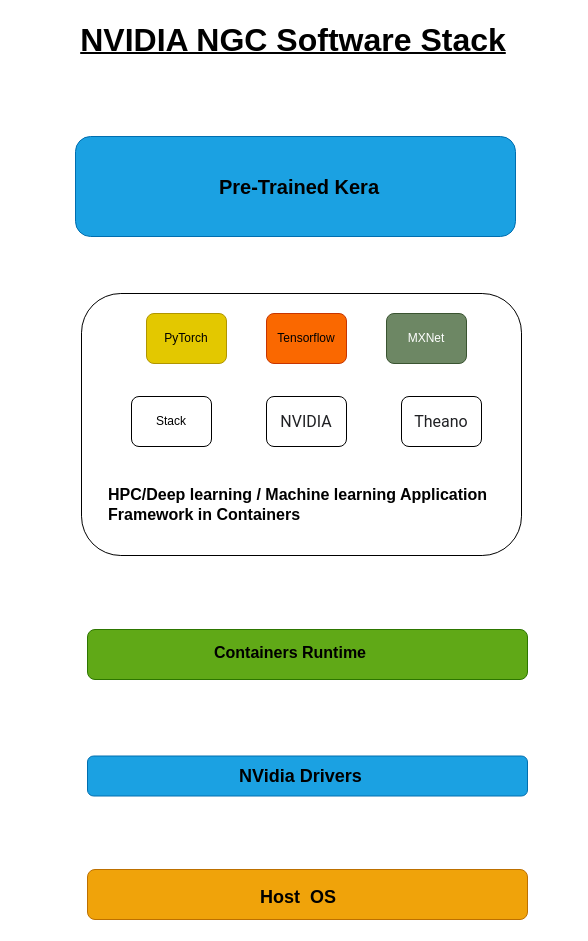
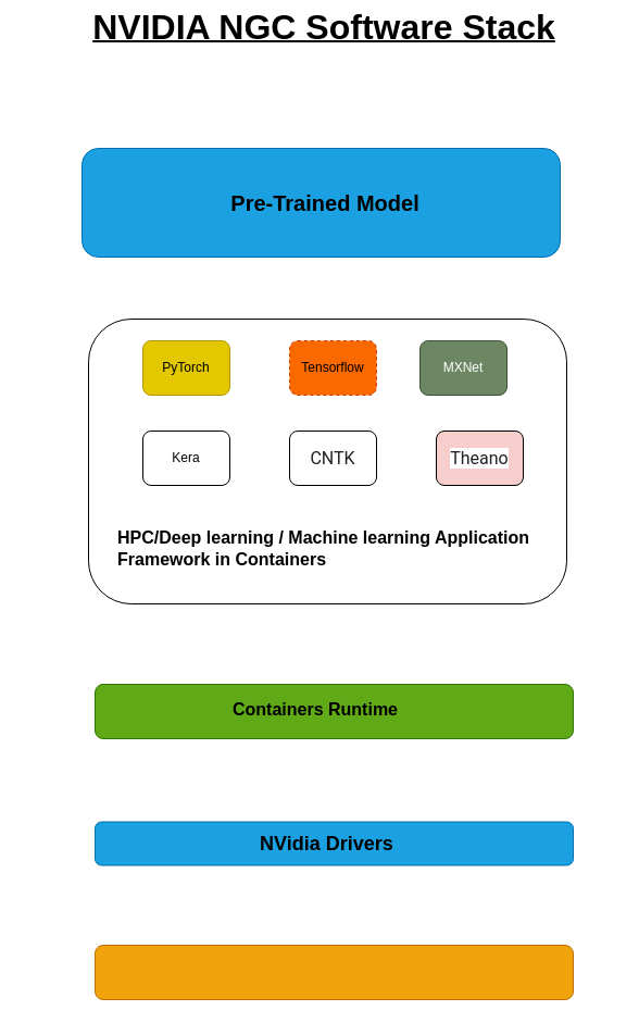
  <mxCell id="0" />
  <mxCell id="1" parent="0" />
  <mxCell id="2" value="" style="rounded=1;whiteSpace=wrap;html=1;fillColor=#1ba1e2;fontColor=#ffffff;strokeColor=#006EAF;" vertex="1" parent="1"><mxGeometry x="75" y="136" width="440" height="100" as="geometry" /></mxCell>
  <mxCell id="3" value="" style="rounded=1;whiteSpace=wrap;html=1;" vertex="1" parent="1"><mxGeometry x="81" y="293" width="440" height="262" as="geometry" /></mxCell>
- <mxCell id="4" value="PyTorch" style="rounded=1;whiteSpace=wrap;html=1;fillColor=#e3c800;fontColor=#000000;strokeColor=#B09500;" vertex="1" parent="1"><mxGeometry x="146" y="313" width="80" height="50" as="geometry" /></mxCell>
- <mxCell id="5" value="Tensorflow" style="rounded=1;whiteSpace=wrap;html=1;fillColor=#fa6800;fontColor=#000000;strokeColor=#C73500;" vertex="1" parent="1"><mxGeometry x="266" y="313" width="80" height="50" as="geometry" /></mxCell>
+ <mxCell id="4" value="PyTorch" style="rounded=1;whiteSpace=wrap;html=1;fillColor=#e3c800;fontColor=#000000;strokeColor=#B09500;" vertex="1" parent="1"><mxGeometry x="131" y="313" width="80" height="50" as="geometry" /></mxCell>
+ <mxCell id="5" value="Tensorflow" style="rounded=1;whiteSpace=wrap;html=1;fillColor=#fa6800;fontColor=#000000;strokeColor=#C73500;dashed=1;" vertex="1" parent="1"><mxGeometry x="266" y="313" width="80" height="50" as="geometry" /></mxCell>
  <mxCell id="6" value="MXNet" style="rounded=1;whiteSpace=wrap;html=1;fillColor=#6d8764;fontColor=#ffffff;strokeColor=#3A5431;" vertex="1" parent="1"><mxGeometry x="386" y="313" width="80" height="50" as="geometry" /></mxCell>
- <mxCell id="7" value="Stack" style="rounded=1;whiteSpace=wrap;html=1;" vertex="1" parent="1"><mxGeometry x="131" y="396" width="80" height="50" as="geometry" /></mxCell>
- <mxCell id="8" value="&lt;span style=&quot;color: rgb(32, 33, 36); font-family: Roboto, arial, sans-serif; font-size: 16px; text-align: left; background-color: rgb(255, 255, 255);&quot;&gt;NVIDIA&lt;/span&gt;" style="rounded=1;whiteSpace=wrap;html=1;" vertex="1" parent="1"><mxGeometry x="266" y="396" width="80" height="50" as="geometry" /></mxCell>
- <mxCell id="9" value="&lt;span style=&quot;color: rgb(32, 33, 36); font-family: Roboto, arial, sans-serif; font-size: 16px; text-align: left; background-color: rgb(255, 255, 255);&quot;&gt;Theano&lt;/span&gt;" style="rounded=1;whiteSpace=wrap;html=1;" vertex="1" parent="1"><mxGeometry x="401" y="396" width="80" height="50" as="geometry" /></mxCell>
+ <mxCell id="7" value="Kera" style="rounded=1;whiteSpace=wrap;html=1;" vertex="1" parent="1"><mxGeometry x="131" y="396" width="80" height="50" as="geometry" /></mxCell>
+ <mxCell id="8" value="&lt;span style=&quot;color: rgb(32, 33, 36); font-family: Roboto, arial, sans-serif; font-size: 16px; text-align: left; background-color: rgb(255, 255, 255);&quot;&gt;CNTK&lt;/span&gt;" style="rounded=1;whiteSpace=wrap;html=1;" vertex="1" parent="1"><mxGeometry x="266" y="396" width="80" height="50" as="geometry" /></mxCell>
+ <mxCell id="9" value="&lt;span style=&quot;color: rgb(32, 33, 36); font-family: Roboto, arial, sans-serif; font-size: 16px; text-align: left; background-color: rgb(255, 255, 255);&quot;&gt;Theano&lt;/span&gt;" style="rounded=1;whiteSpace=wrap;html=1;fillColor=#f8cecc;" vertex="1" parent="1"><mxGeometry x="401" y="396" width="80" height="50" as="geometry" /></mxCell>
  <mxCell id="10" value="" style="rounded=1;whiteSpace=wrap;html=1;fillColor=#60a917;fontColor=#ffffff;strokeColor=#2D7600;" vertex="1" parent="1"><mxGeometry x="87" y="629" width="440" height="50" as="geometry" /></mxCell>
  <mxCell id="11" value="" style="rounded=1;whiteSpace=wrap;html=1;fillColor=#1ba1e2;fontColor=#ffffff;strokeColor=#006EAF;" vertex="1" parent="1"><mxGeometry x="87" y="755.5" width="440" height="40" as="geometry" /></mxCell>
  <mxCell id="12" value="" style="rounded=1;whiteSpace=wrap;html=1;fillColor=#f0a30a;fontColor=#000000;strokeColor=#BD7000;" vertex="1" parent="1"><mxGeometry x="87" y="869" width="440" height="50" as="geometry" /></mxCell>
- <mxCell id="13" value="&lt;font style=&quot;font-size: 20px;&quot;&gt;Pre-Trained Kera&lt;/font&gt;" style="text;html=1;strokeColor=none;fillColor=none;align=center;verticalAlign=middle;whiteSpace=wrap;rounded=0;fontStyle=1;fontSize=20;" vertex="1" parent="1"><mxGeometry x="204" y="163.5" width="190" height="45" as="geometry" /></mxCell>
+ <mxCell id="13" value="&lt;font style=&quot;font-size: 20px;&quot;&gt;Pre-Trained Model&lt;/font&gt;" style="text;html=1;strokeColor=none;fillColor=none;align=center;verticalAlign=middle;whiteSpace=wrap;rounded=0;fontStyle=1;fontSize=20;" vertex="1" parent="1"><mxGeometry x="204" y="163.5" width="190" height="45" as="geometry" /></mxCell>
  <mxCell id="14" value="&lt;font style=&quot;font-size: 16px;&quot;&gt;HPC/Deep learning / Machine learning Application Framework in Containers&lt;/font&gt;" style="text;html=1;strokeColor=none;fillColor=none;align=left;verticalAlign=middle;whiteSpace=wrap;rounded=0;fontStyle=1" vertex="1" parent="1"><mxGeometry x="106" y="444" width="409" height="120" as="geometry" /></mxCell>
  <mxCell id="15" value="Containers Runtime" style="text;html=1;strokeColor=none;fillColor=none;align=left;verticalAlign=middle;whiteSpace=wrap;rounded=0;fontStyle=1;fontSize=16;" vertex="1" parent="1"><mxGeometry x="212" y="629" width="190" height="45" as="geometry" /></mxCell>
  <mxCell id="16" value="NVidia Drivers" style="text;html=1;strokeColor=none;fillColor=none;align=left;verticalAlign=middle;whiteSpace=wrap;rounded=0;fontStyle=1;fontSize=18;" vertex="1" parent="1"><mxGeometry x="237" y="753" width="190" height="45" as="geometry" /></mxCell>
- <mxCell id="17" value="Host&amp;nbsp; OS" style="text;html=1;strokeColor=none;fillColor=none;align=left;verticalAlign=middle;whiteSpace=wrap;rounded=0;fontStyle=1;fontSize=18;" vertex="1" parent="1"><mxGeometry x="258" y="874" width="190" height="45" as="geometry" /></mxCell>
- <mxCell id="18" value="&lt;font style=&quot;font-size: 32px;&quot;&gt;NVIDIA NGC Software Stack&lt;/font&gt;" style="text;html=1;strokeColor=none;fillColor=none;align=center;verticalAlign=middle;whiteSpace=wrap;rounded=0;fontSize=20;fontStyle=5" vertex="1" parent="1"><mxGeometry x="20" y="20" width="546" height="40" as="geometry" /></mxCell>
+ <mxCell id="18" value="&lt;font style=&quot;font-size: 32px;&quot;&gt;NVIDIA NGC Software Stack&lt;/font&gt;" style="text;html=1;strokeColor=none;fillColor=none;align=center;verticalAlign=middle;whiteSpace=wrap;rounded=0;fontSize=20;fontStyle=5" vertex="1" parent="1"><mxGeometry x="25" y="5" width="546" height="40" as="geometry" /></mxCell>
